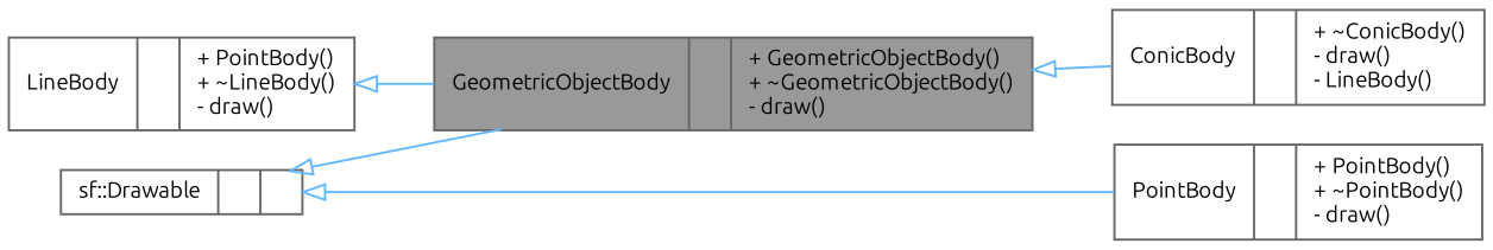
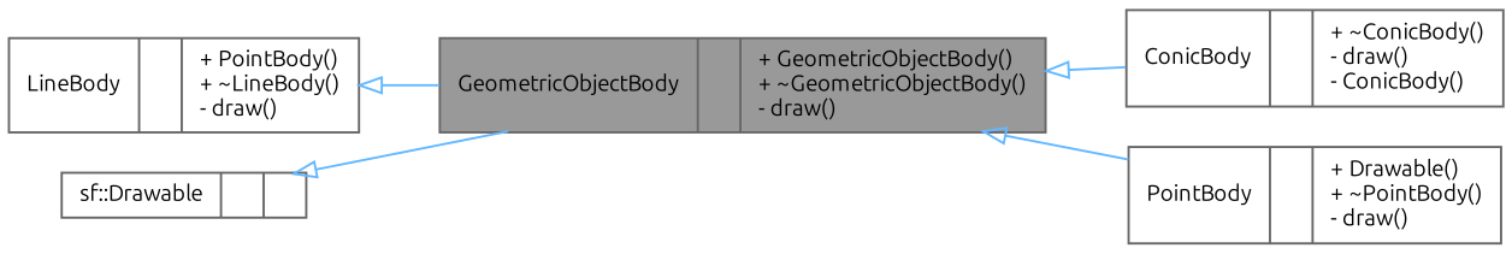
  digraph {
    fontname=Ubuntu
    rankdir=LR
    node [color=gray40 fillcolor=white fontname=Ubuntu fontsize=10 shape=record style=filled]
    edge [arrowtail=onormal color=steelblue1 dir=back fontname=Ubuntu fontsize=10 labelfontname=Helvetica labelfontsize=10 style=solid]
    n1 [fillcolor=grey60 fontcolor=black height=0.2 label="{GeometricObjectBody\n||+ GeometricObjectBody()\l+ ~GeometricObjectBody()\l- draw()\l}" width=0.4]
-   n2 [height=0.2 label="{ConicBody\n||+ ~ConicBody()\l- draw()\l- LineBody()\l}" width=0.4]
-   n3 [height=0.2 label="{PointBody\n||+ PointBody()\l+ ~PointBody()\l- draw()\l}" width=0.4]
+   n2 [height=0.2 label="{ConicBody\n||+ ~ConicBody()\l- draw()\l- ConicBody()\l}" width=0.4]
+   n3 [height=0.2 label="{PointBody\n||+ Drawable()\l+ ~PointBody()\l- draw()\l}" width=0.4]
    n4 [height=0.2 label="{LineBody\n||+ PointBody()\l+ ~LineBody()\l- draw()\l}" width=0.4]
    n5 [height=0.2 label="{sf::Drawable\n||}" width=0.4]
    n1 -> n2
-   n5 -> n3
+   n1 -> n3
    n4 -> n1
    n5 -> n1
  }
